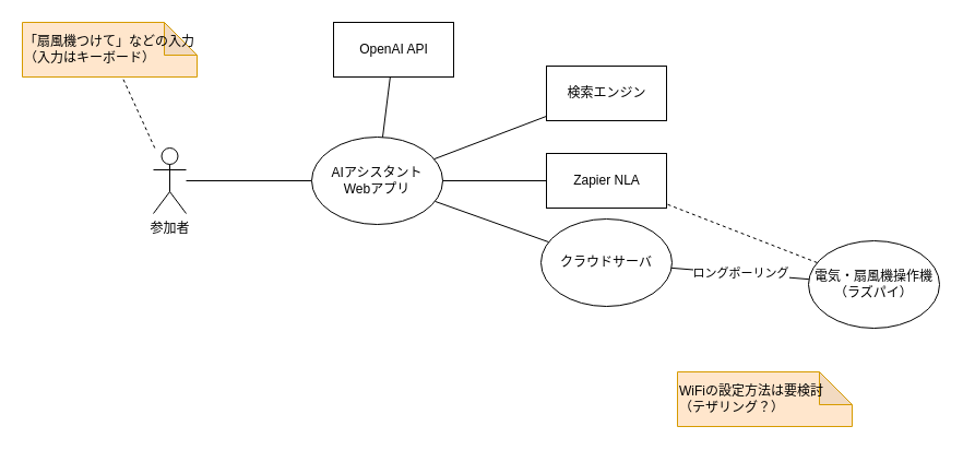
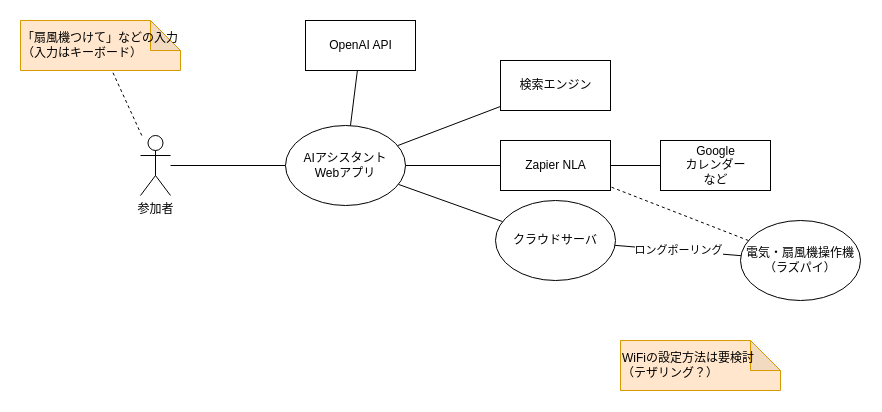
  <mxCell id="0" />
  <mxCell id="1" parent="0" />
  <mxCell id="2" value="参加者" style="shape=umlActor;verticalLabelPosition=bottom;verticalAlign=top;html=1;" vertex="1" parent="1"><mxGeometry x="140" y="135" width="30" height="60" as="geometry" /></mxCell>
  <mxCell id="3" value="" style="endArrow=none;endFill=0;endSize=24;html=1;" edge="1" parent="1" source="2" target="10"><mxGeometry width="160" relative="1" as="geometry"><mxPoint x="390" y="230" as="sourcePoint" /><mxPoint x="300" y="165" as="targetPoint" /></mxGeometry></mxCell>
  <mxCell id="4" value="「扇風機つけて」などの入力&lt;br&gt;（入力はキーボード）" style="shape=note;whiteSpace=wrap;html=1;backgroundOutline=1;darkOpacity=0.05;fillColor=#ffe6cc;strokeColor=#d79b00;align=left;" vertex="1" parent="1"><mxGeometry x="20" y="20" width="160" height="50" as="geometry" /></mxCell>
  <mxCell id="5" value="" style="endArrow=none;dashed=1;html=1;" edge="1" parent="1" source="2" target="4"><mxGeometry width="50" height="50" relative="1" as="geometry"><mxPoint x="330" y="250" as="sourcePoint" /><mxPoint x="380" y="200" as="targetPoint" /></mxGeometry></mxCell>
  <mxCell id="6" value="" style="endArrow=none;endFill=0;endSize=24;html=1;" edge="1" parent="1" source="10" target="11"><mxGeometry width="160" relative="1" as="geometry"><mxPoint x="380" y="140" as="sourcePoint" /><mxPoint x="490" y="30" as="targetPoint" /></mxGeometry></mxCell>
  <mxCell id="7" value="ロングポーリング" style="endArrow=none;endFill=0;endSize=24;html=1;" edge="1" parent="1" source="12" target="11"><mxGeometry width="160" relative="1" as="geometry"><mxPoint x="650" y="140" as="sourcePoint" /><mxPoint x="540" y="30" as="targetPoint" /></mxGeometry></mxCell>
  <mxCell id="8" value="OpenAI API" style="html=1;" vertex="1" parent="1"><mxGeometry x="305" y="20" width="110" height="50" as="geometry" /></mxCell>
  <mxCell id="9" value="Zapier NLA" style="html=1;" vertex="1" parent="1"><mxGeometry x="500" y="140" width="110" height="50" as="geometry" /></mxCell>
  <mxCell id="10" value="AIアシスタント&lt;br&gt;Webアプリ" style="ellipse;whiteSpace=wrap;html=1;" vertex="1" parent="1"><mxGeometry x="285" y="125" width="120" height="80" as="geometry" /></mxCell>
  <mxCell id="11" value="&lt;span style=&quot;&quot;&gt;クラウドサーバ&lt;/span&gt;" style="ellipse;whiteSpace=wrap;html=1;" vertex="1" parent="1"><mxGeometry x="495" y="200" width="120" height="80" as="geometry" /></mxCell>
  <mxCell id="12" value="&lt;span style=&quot;&quot;&gt;電気・扇風機操作機&lt;/span&gt;&lt;br style=&quot;border-color: var(--border-color);&quot;&gt;&lt;span style=&quot;&quot;&gt;（ラズパイ）&lt;/span&gt;" style="ellipse;whiteSpace=wrap;html=1;" vertex="1" parent="1"><mxGeometry x="740" y="220" width="120" height="80" as="geometry" /></mxCell>
  <mxCell id="13" value="" style="endArrow=none;endFill=0;endSize=24;html=1;" edge="1" parent="1" source="8" target="10"><mxGeometry width="160" relative="1" as="geometry"><mxPoint x="180" y="175" as="sourcePoint" /><mxPoint x="310" y="175" as="targetPoint" /></mxGeometry></mxCell>
  <mxCell id="14" value="" style="endArrow=none;endFill=0;endSize=24;html=1;" edge="1" parent="1" source="9" target="10"><mxGeometry width="160" relative="1" as="geometry"><mxPoint x="314.028" y="330" as="sourcePoint" /><mxPoint x="355.957" y="213.889" as="targetPoint" /></mxGeometry></mxCell>
+ <mxCell id="15" value="Google&lt;br&gt;カレンダー&lt;br&gt;など" style="html=1;" vertex="1" parent="1"><mxGeometry x="660" y="140" width="110" height="50" as="geometry" /></mxCell>
+ <mxCell id="16" value="" style="endArrow=none;endFill=0;endSize=24;html=1;" edge="1" parent="1" source="15" target="9"><mxGeometry width="160" relative="1" as="geometry"><mxPoint x="466.188" y="310" as="sourcePoint" /><mxPoint x="395.743" y="211.131" as="targetPoint" /></mxGeometry></mxCell>
  <mxCell id="17" value="検索エンジン" style="html=1;" vertex="1" parent="1"><mxGeometry x="500" y="60" width="110" height="50" as="geometry" /></mxCell>
  <mxCell id="18" value="" style="endArrow=none;endFill=0;endSize=24;html=1;" edge="1" parent="1" source="17" target="10"><mxGeometry width="160" relative="1" as="geometry"><mxPoint x="492.708" y="80" as="sourcePoint" /><mxPoint x="409.151" y="144.689" as="targetPoint" /></mxGeometry></mxCell>
  <mxCell id="19" value="WiFiの設定方法は要検討&lt;br&gt;（テザリング？）" style="shape=note;whiteSpace=wrap;html=1;backgroundOutline=1;darkOpacity=0.05;fillColor=#ffe6cc;strokeColor=#d79b00;align=left;" vertex="1" parent="1"><mxGeometry x="620" y="340" width="160" height="50" as="geometry" /></mxCell>
  <mxCell id="20" value="" style="endArrow=none;dashed=1;html=1;" edge="1" parent="1" target="9" source="12"><mxGeometry width="50" height="50" relative="1" as="geometry"><mxPoint x="671.25" y="445" as="sourcePoint" /><mxPoint x="910" y="510" as="targetPoint" /></mxGeometry></mxCell>
